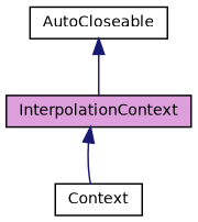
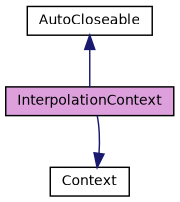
  digraph {
    node [color=black fillcolor=white fontname=Helvetica fontsize=10 shape=record style=filled]
    edge [color=midnightblue dir=back fontname=Helvetica fontsize=10 labelfontname=Helvetica labelfontsize=10 style=solid]
    n1 [fillcolor=plum fontcolor=black height=0.2 label=InterpolationContext width=0.4]
    n2 [height=0.2 label=Context width=0.4]
    n3 [height=0.2 label=AutoCloseable width=0.4]
-   n1 -> n2
+   n2 -> n1
    n3 -> n1
  }
